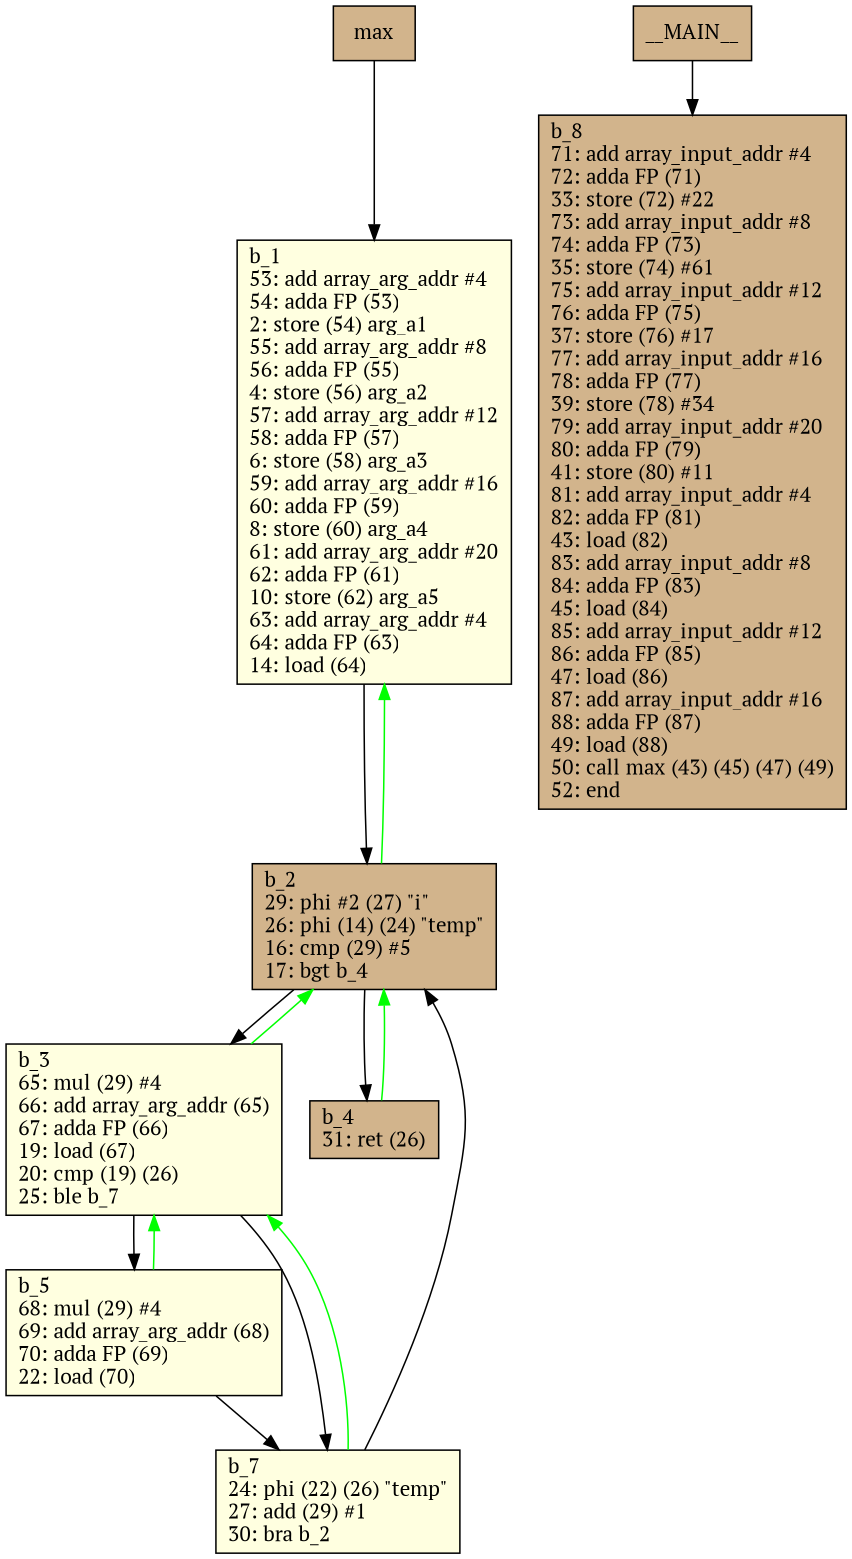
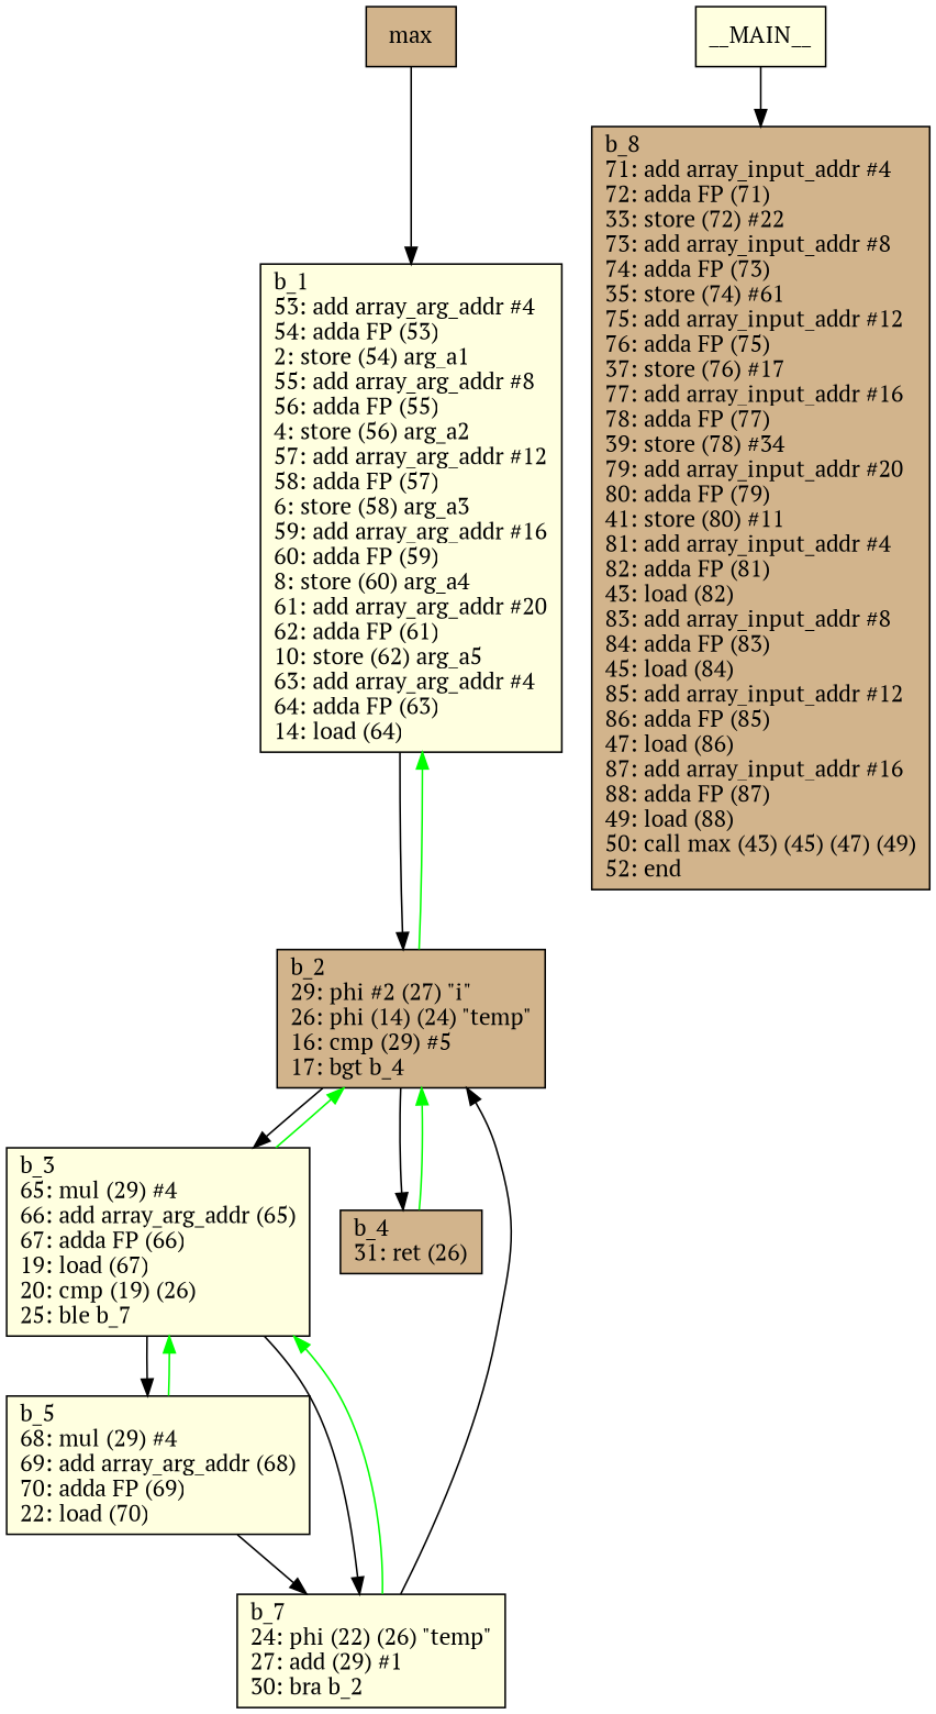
  digraph {
    fontname="PT Serif"
    node [shape=box style=filled fillcolor=lightyellow fontname="PT Serif"]
    edge [fontname="PT Serif"]
    n1 [label="b_1\l53: add array_arg_addr #4\l54: adda FP (53)\l2: store (54) arg_a1\l55: add array_arg_addr #8\l56: adda FP (55)\l4: store (56) arg_a2\l57: add array_arg_addr #12\l58: adda FP (57)\l6: store (58) arg_a3\l59: add array_arg_addr #16\l60: adda FP (59)\l8: store (60) arg_a4\l61: add array_arg_addr #20\l62: adda FP (61)\l10: store (62) arg_a5\l63: add array_arg_addr #4\l64: adda FP (63)\l14: load (64)\l"]
    max [fillcolor=tan]
    n3 [label="b_2\l29: phi #2 (27) \"i\"\l26: phi (14) (24) \"temp\"\l16: cmp (29) #5\l17: bgt b_4\l" fillcolor=tan]
    n4 [label="b_3\l65: mul (29) #4\l66: add array_arg_addr (65)\l67: adda FP (66)\l19: load (67)\l20: cmp (19) (26)\l25: ble b_7\l"]
    n5 [label="b_4\l31: ret (26)\l" fillcolor=tan]
    n6 [label="b_5\l68: mul (29) #4\l69: add array_arg_addr (68)\l70: adda FP (69)\l22: load (70)\l"]
    n7 [label="b_7\l24: phi (22) (26) \"temp\"\l27: add (29) #1\l30: bra b_2\l"]
    n8 [label="b_8\l71: add array_input_addr #4\l72: adda FP (71)\l33: store (72) #22\l73: add array_input_addr #8\l74: adda FP (73)\l35: store (74) #61\l75: add array_input_addr #12\l76: adda FP (75)\l37: store (76) #17\l77: add array_input_addr #16\l78: adda FP (77)\l39: store (78) #34\l79: add array_input_addr #20\l80: adda FP (79)\l41: store (80) #11\l81: add array_input_addr #4\l82: adda FP (81)\l43: load (82)\l83: add array_input_addr #8\l84: adda FP (83)\l45: load (84)\l85: add array_input_addr #12\l86: adda FP (85)\l47: load (86)\l87: add array_input_addr #16\l88: adda FP (87)\l49: load (88)\l50: call max (43) (45) (47) (49)\l52: end\l" fillcolor=tan]
-   __MAIN__ [fillcolor=tan]
+   __MAIN__
    n1 -> n3
    max -> n1
    n3 -> n1 [color=green]
    n3 -> n4
    n3 -> n5
    n4 -> n3 [color=green]
    n4 -> n6
    n4 -> n7
    n5 -> n3 [color=green]
    n6 -> n4 [color=green]
    n6 -> n7
    n7 -> n3
    n7 -> n4 [color=green]
    __MAIN__ -> n8
  }
